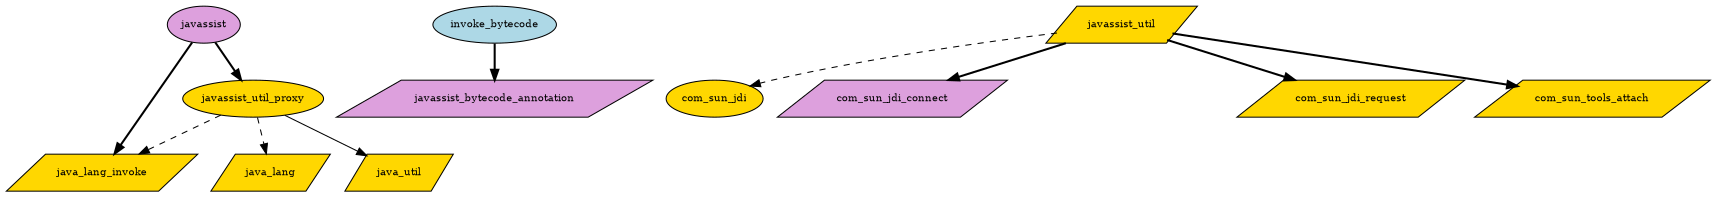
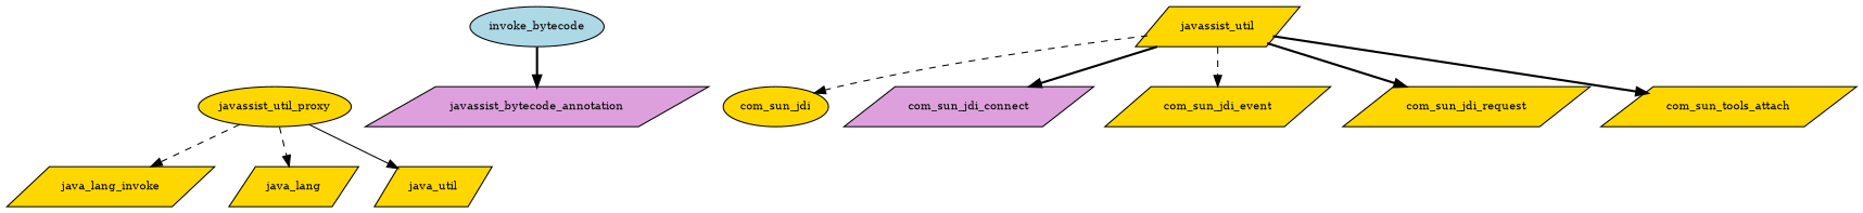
  digraph {
    node [fillcolor=gold fontsize=10.0 shape=parallelogram style=filled]
    edge [style=bold]
-   javassist [fillcolor=plum shape=ellipse]
    java_lang_invoke
    javassist_util_proxy [shape=ellipse]
    java_lang
    java_util
    n6 [fillcolor=lightblue label=invoke_bytecode shape=ellipse]
    javassist_bytecode_annotation [fillcolor=plum]
    com_sun_jdi [shape=ellipse]
    javassist_util
    com_sun_jdi_connect [fillcolor=plum]
+   com_sun_jdi_event
    com_sun_jdi_request
    com_sun_tools_attach
-   javassist -> java_lang_invoke
-   javassist -> javassist_util_proxy
    javassist_util_proxy -> java_lang_invoke [style=dashed]
    javassist_util_proxy -> java_lang [style=dashed]
    javassist_util_proxy -> java_util [style=solid]
    n6 -> javassist_bytecode_annotation
    javassist_util -> com_sun_jdi [style=dashed]
    javassist_util -> com_sun_jdi_connect
+   javassist_util -> com_sun_jdi_event [style=dashed]
    javassist_util -> com_sun_jdi_request
    javassist_util -> com_sun_tools_attach
  }
